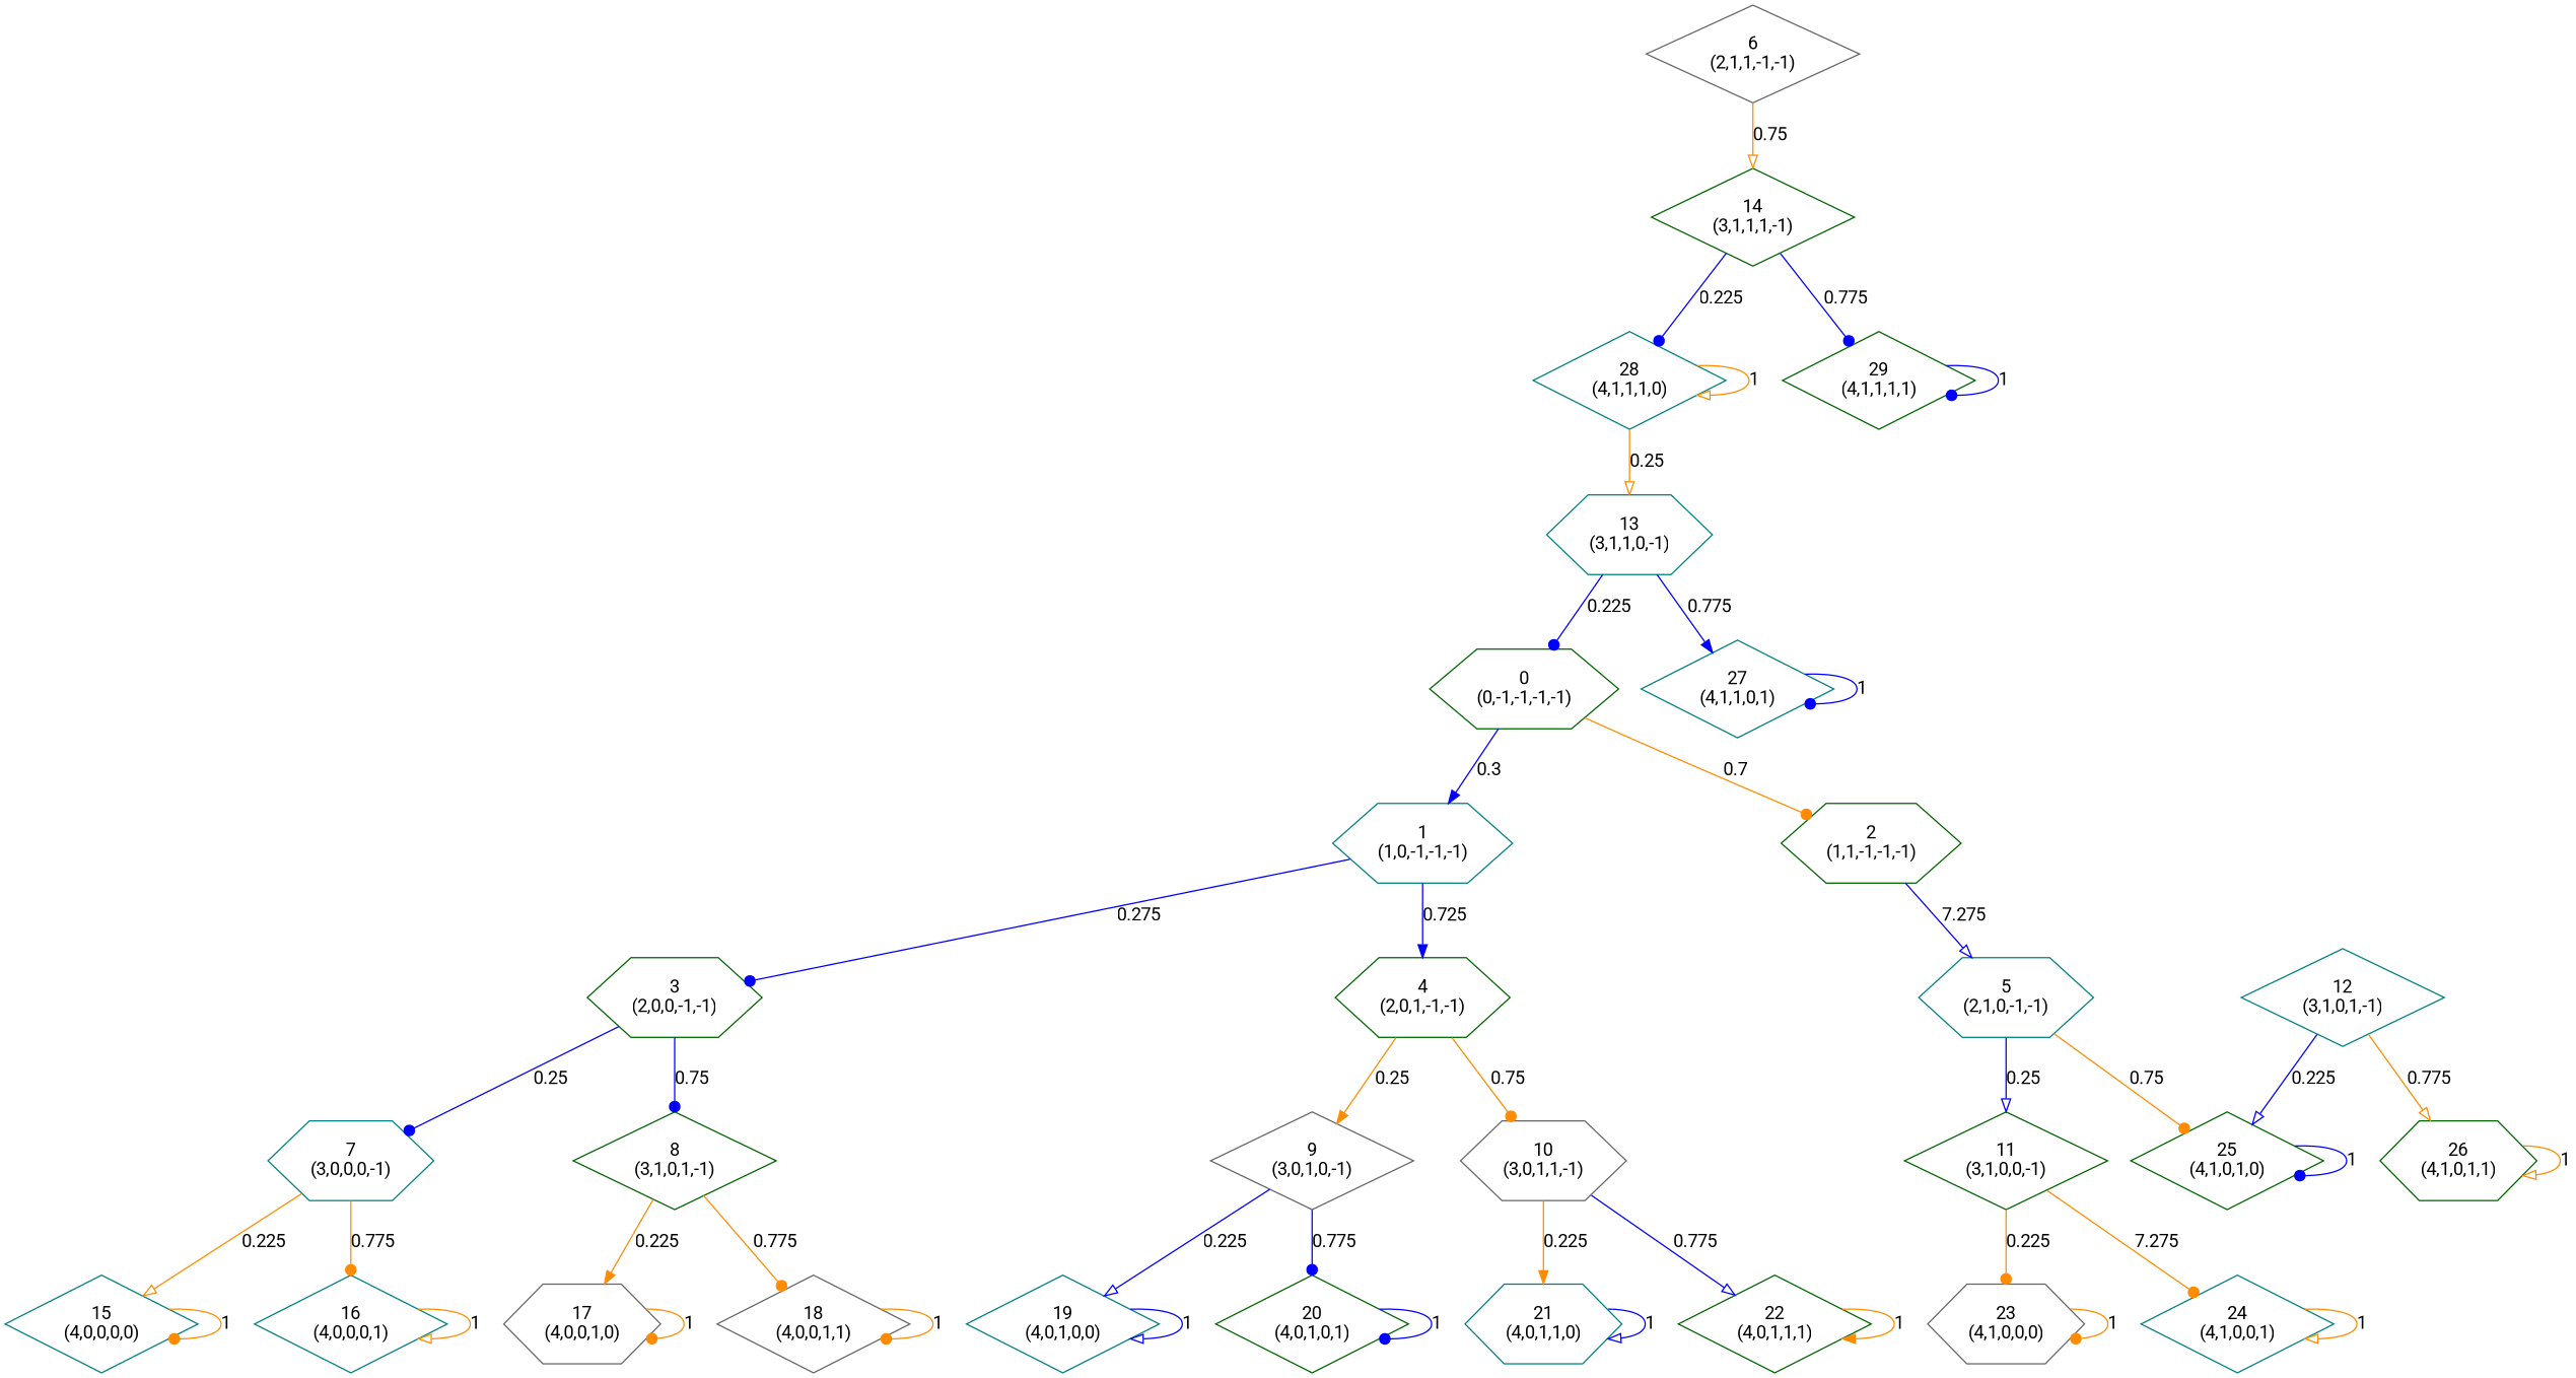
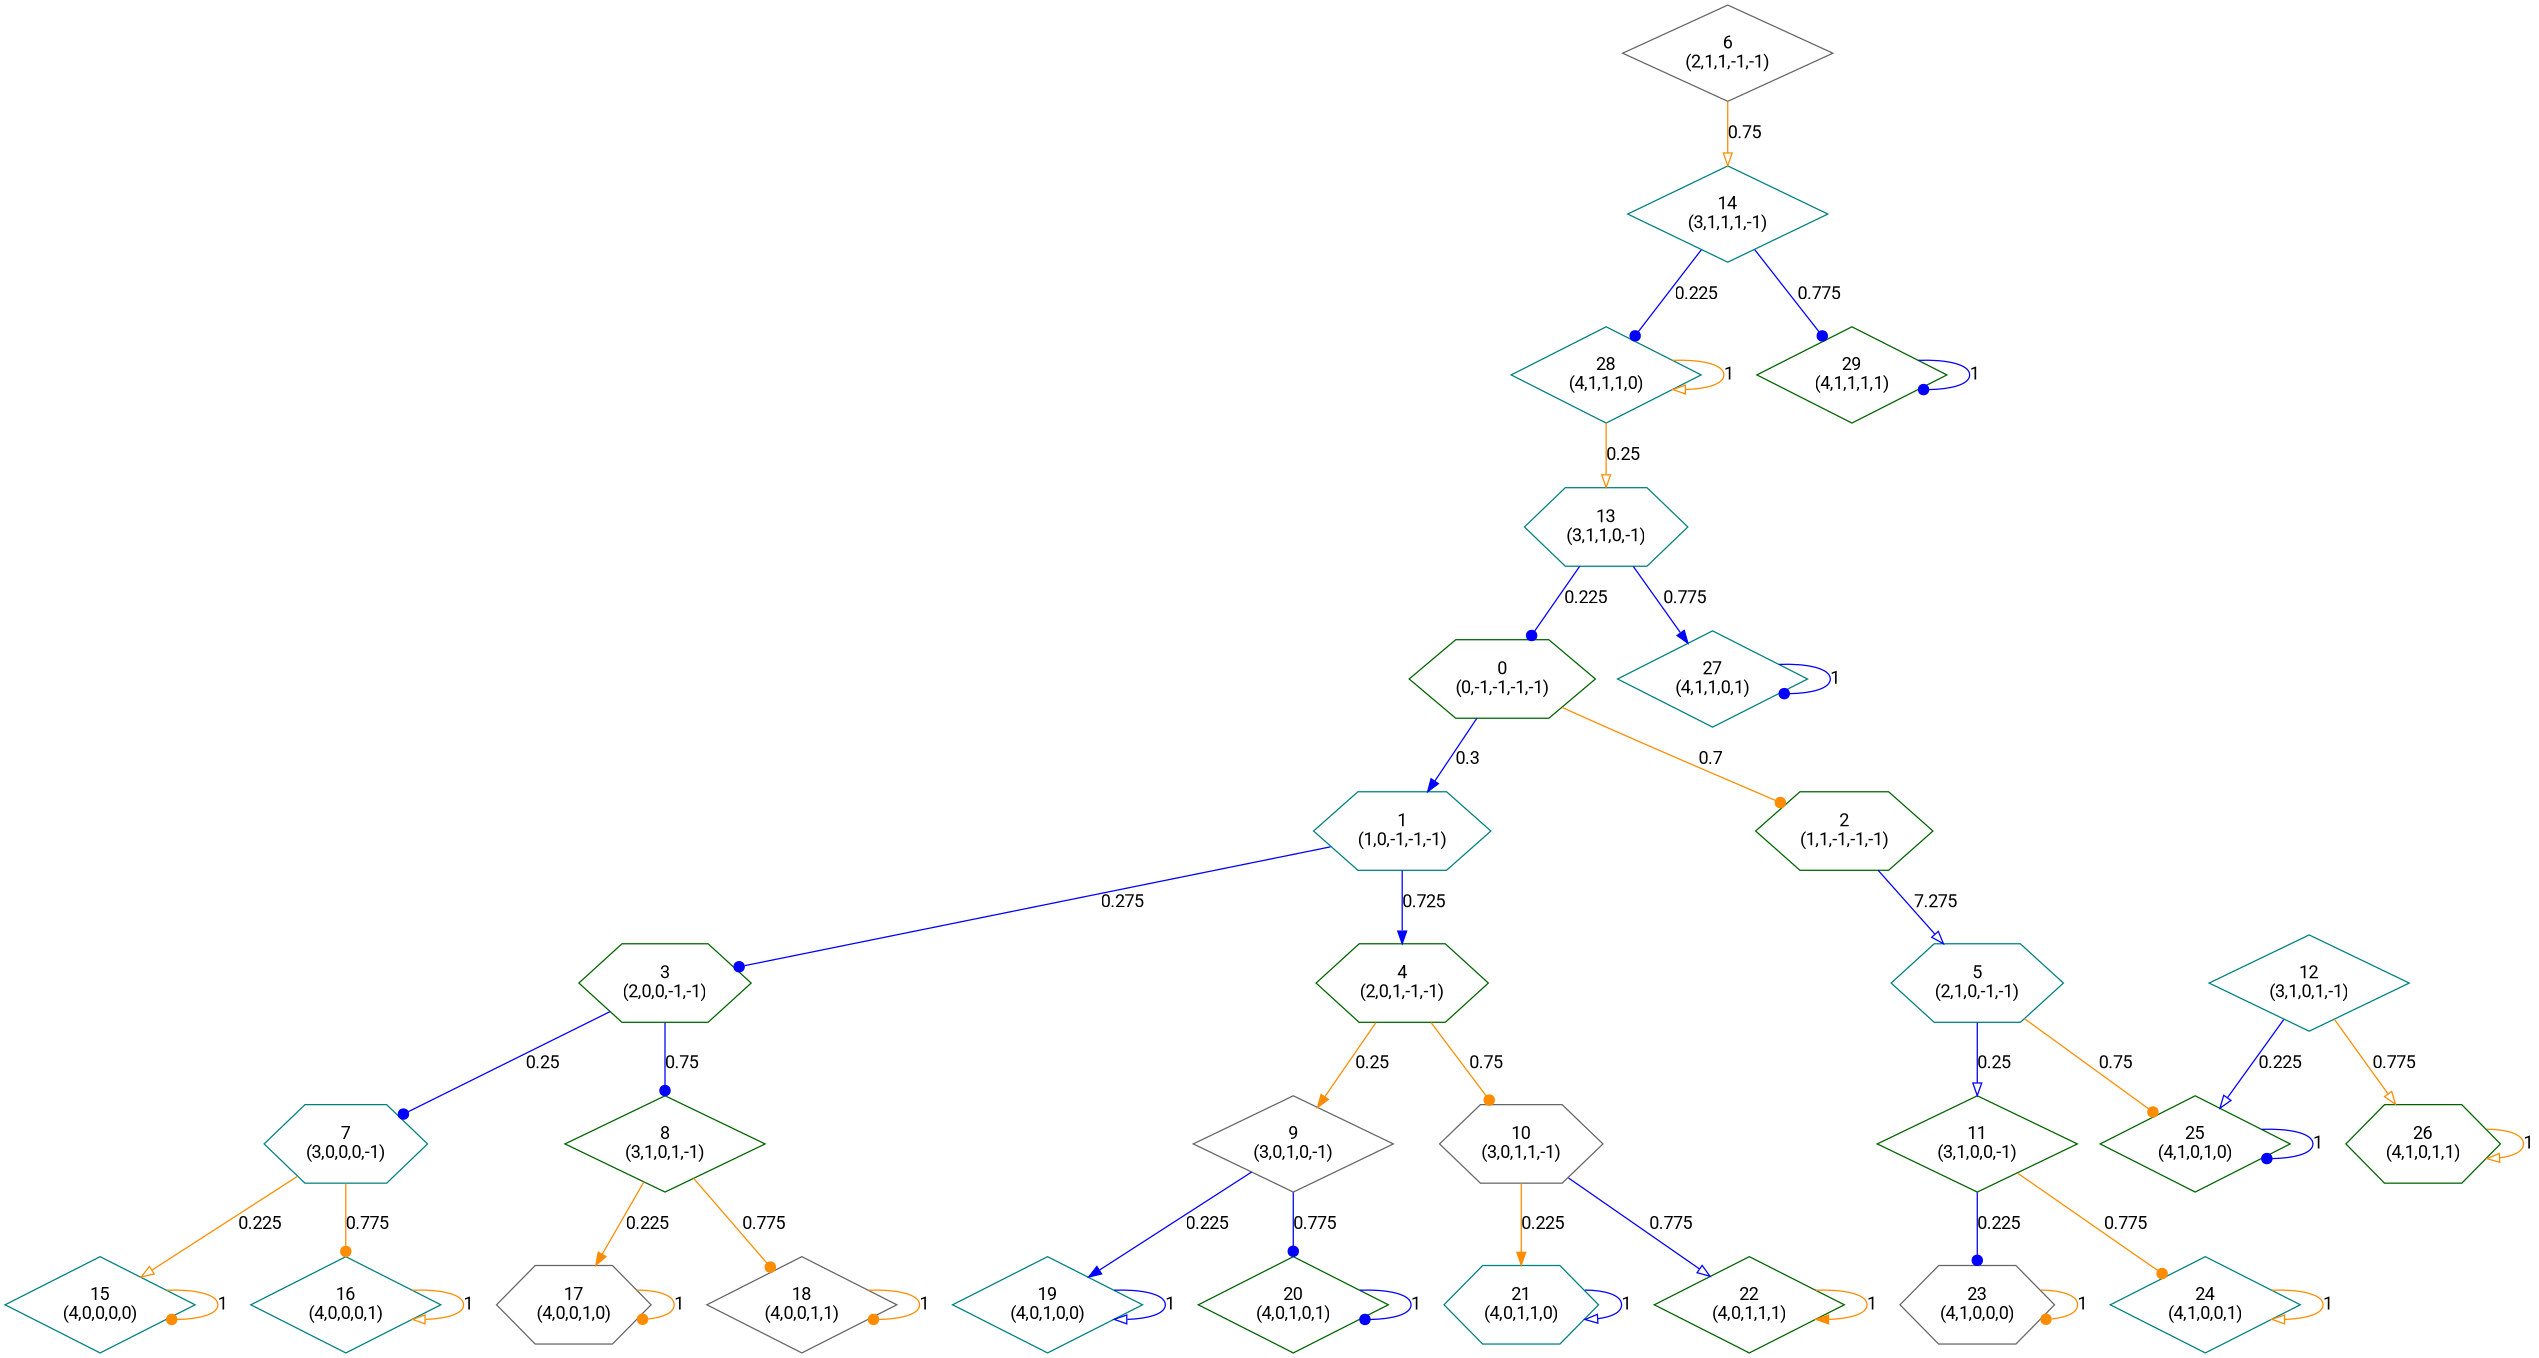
  digraph {
    fontname=Roboto
    node [color=darkgreen fontname=Roboto shape=diamond]
    edge [arrowhead=dot color=darkorange fontname=Roboto]
    n1 [label="0\n(0,-1,-1,-1,-1)" shape=hexagon]
    n2 [color=teal label="1\n(1,0,-1,-1,-1)" shape=hexagon]
    n3 [label="2\n(1,1,-1,-1,-1)" shape=hexagon]
    n4 [label="3\n(2,0,0,-1,-1)" shape=hexagon]
    n5 [label="4\n(2,0,1,-1,-1)" shape=hexagon]
    n6 [color=teal label="5\n(2,1,0,-1,-1)" shape=hexagon]
    n7 [color=teal label="7\n(3,0,0,0,-1)" shape=hexagon]
    n8 [label="8\n(3,1,0,1,-1)"]
    n9 [color=gray40 label="9\n(3,0,1,0,-1)"]
    n10 [color=gray40 label="10\n(3,0,1,1,-1)" shape=hexagon]
    n11 [label="11\n(3,1,0,0,-1)"]
    n12 [label="25\n(4,1,0,1,0)"]
    n13 [color=gray40 label="6\n(2,1,1,-1,-1)"]
-   n14 [label="14\n(3,1,1,1,-1)"]
+   n14 [color=teal label="14\n(3,1,1,1,-1)"]
    n15 [color=teal label="15\n(4,0,0,0,0)"]
    n16 [color=teal label="16\n(4,0,0,0,1)"]
    n17 [color=gray40 label="17\n(4,0,0,1,0)" shape=hexagon]
    n18 [color=gray40 label="18\n(4,0,0,1,1)"]
    n19 [color=teal label="19\n(4,0,1,0,0)"]
    n20 [label="20\n(4,0,1,0,1)"]
    n21 [color=teal label="21\n(4,0,1,1,0)" shape=hexagon]
    n22 [label="22\n(4,0,1,1,1)"]
    n23 [color=gray40 label="23\n(4,1,0,0,0)" shape=hexagon]
    n24 [color=teal label="24\n(4,1,0,0,1)"]
    n25 [color=teal label="12\n(3,1,0,1,-1)"]
    n26 [label="26\n(4,1,0,1,1)" shape=hexagon]
    n27 [color=teal label="13\n(3,1,1,0,-1)" shape=hexagon]
    n28 [color=teal label="27\n(4,1,1,0,1)"]
    n29 [color=teal label="28\n(4,1,1,1,0)"]
    n30 [label="29\n(4,1,1,1,1)"]
    n1 -> n2 [arrowhead=normal color=blue label=0.3]
    n1 -> n3 [label=0.7]
    n2 -> n4 [color=blue label=0.275]
    n2 -> n5 [arrowhead=normal color=blue label=0.725]
    n3 -> n6 [arrowhead=onormal color=blue label=7.275]
    n4 -> n7 [color=blue label=0.25]
    n4 -> n8 [color=blue label=0.75]
    n5 -> n9 [arrowhead=normal label=0.25]
    n5 -> n10 [label=0.75]
    n6 -> n11 [arrowhead=onormal color=blue label=0.25]
    n6 -> n12 [label=0.75]
    n7 -> n15 [arrowhead=onormal label=0.225]
    n7 -> n16 [label=0.775]
    n8 -> n17 [arrowhead=normal label=0.225]
    n8 -> n18 [label=0.775]
-   n9 -> n19 [arrowhead=onormal color=blue label=0.225]
+   n9 -> n19 [arrowhead=normal color=blue label=0.225]
    n9 -> n20 [color=blue label=0.775]
    n10 -> n21 [arrowhead=normal label=0.225]
    n10 -> n22 [arrowhead=onormal color=blue label=0.775]
-   n11 -> n23 [label=0.225]
-   n11 -> n24 [label=7.275]
+   n11 -> n23 [color=blue label=0.225]
+   n11 -> n24 [label=0.775]
    n12 -> n12 [color=blue label=1]
    n13 -> n14 [arrowhead=onormal label=0.75]
    n14 -> n29 [color=blue label=0.225]
    n14 -> n30 [color=blue label=0.775]
    n15 -> n15 [label=1]
    n16 -> n16 [arrowhead=onormal label=1]
    n17 -> n17 [label=1]
    n18 -> n18 [label=1]
    n19 -> n19 [arrowhead=onormal color=blue label=1]
    n20 -> n20 [color=blue label=1]
    n21 -> n21 [arrowhead=onormal color=blue label=1]
    n22 -> n22 [arrowhead=normal label=1]
    n23 -> n23 [label=1]
    n24 -> n24 [arrowhead=onormal label=1]
    n25 -> n12 [arrowhead=onormal color=blue label=0.225]
    n25 -> n26 [arrowhead=onormal label=0.775]
    n26 -> n26 [arrowhead=onormal label=1]
    n27 -> n1 [color=blue label=0.225]
    n27 -> n28 [arrowhead=normal color=blue label=0.775]
    n28 -> n28 [color=blue label=1]
    n29 -> n27 [arrowhead=onormal label=0.25]
    n29 -> n29 [arrowhead=onormal label=1]
    n30 -> n30 [color=blue label=1]
  }
